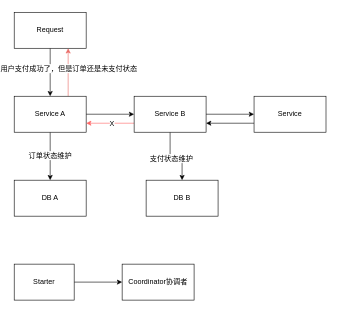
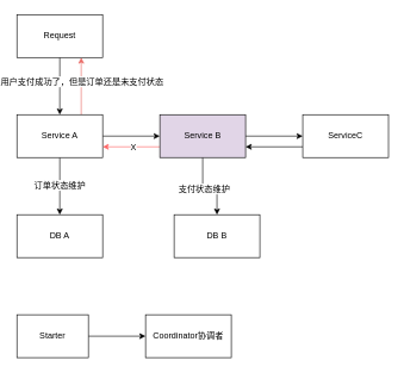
  <mxCell id="0" />
  <mxCell id="1" parent="0" />
  <mxCell id="2" value="" style="edgeStyle=orthogonalEdgeStyle;rounded=0;orthogonalLoop=1;jettySize=auto;html=1;" edge="1" parent="1" source="3" target="9"><mxGeometry relative="1" as="geometry" /></mxCell>
  <mxCell id="3" value="Request" style="rounded=0;whiteSpace=wrap;html=1;" vertex="1" parent="1"><mxGeometry x="20" y="20" width="120" height="60" as="geometry" /></mxCell>
  <mxCell id="4" value="" style="edgeStyle=orthogonalEdgeStyle;rounded=0;orthogonalLoop=1;jettySize=auto;html=1;" edge="1" parent="1" source="9" target="16"><mxGeometry relative="1" as="geometry" /></mxCell>
  <mxCell id="5" value="" style="edgeStyle=orthogonalEdgeStyle;rounded=0;orthogonalLoop=1;jettySize=auto;html=1;strokeColor=#000000;" edge="1" parent="1" source="9" target="10"><mxGeometry relative="1" as="geometry" /></mxCell>
  <mxCell id="6" value="订单状态维护" style="text;html=1;align=center;verticalAlign=middle;resizable=0;points=[];;labelBackgroundColor=#ffffff;" vertex="1" connectable="0" parent="5"><mxGeometry x="-0.05" y="-1" relative="1" as="geometry"><mxPoint as="offset" /></mxGeometry></mxCell>
  <mxCell id="7" style="edgeStyle=orthogonalEdgeStyle;rounded=0;orthogonalLoop=1;jettySize=auto;html=1;exitX=0.75;exitY=0;exitDx=0;exitDy=0;entryX=0.75;entryY=1;entryDx=0;entryDy=0;strokeColor=#EA6B66;" edge="1" parent="1" source="9" target="3"><mxGeometry relative="1" as="geometry" /></mxCell>
  <mxCell id="8" value="用户支付成功了，但是订单还是未支付状态" style="text;html=1;align=center;verticalAlign=middle;resizable=0;points=[];;labelBackgroundColor=#ffffff;" vertex="1" connectable="0" parent="7"><mxGeometry x="0.175" relative="1" as="geometry"><mxPoint as="offset" /></mxGeometry></mxCell>
  <mxCell id="9" value="Service A" style="rounded=0;whiteSpace=wrap;html=1;" vertex="1" parent="1"><mxGeometry x="20" y="160" width="120" height="60" as="geometry" /></mxCell>
  <mxCell id="10" value="DB A" style="rounded=0;whiteSpace=wrap;html=1;" vertex="1" parent="1"><mxGeometry x="20" y="300" width="120" height="60" as="geometry" /></mxCell>
  <mxCell id="11" value="" style="edgeStyle=orthogonalEdgeStyle;rounded=0;orthogonalLoop=1;jettySize=auto;html=1;" edge="1" parent="1" source="16" target="19"><mxGeometry relative="1" as="geometry" /></mxCell>
  <mxCell id="12" value="" style="edgeStyle=orthogonalEdgeStyle;rounded=0;orthogonalLoop=1;jettySize=auto;html=1;strokeColor=#000000;" edge="1" parent="1" source="16" target="17"><mxGeometry relative="1" as="geometry" /></mxCell>
  <mxCell id="13" value="支付状态维护" style="text;html=1;align=center;verticalAlign=middle;resizable=0;points=[];;labelBackgroundColor=#ffffff;" vertex="1" connectable="0" parent="12"><mxGeometry x="-0.175" y="2" relative="1" as="geometry"><mxPoint y="5" as="offset" /></mxGeometry></mxCell>
  <mxCell id="14" style="edgeStyle=orthogonalEdgeStyle;rounded=0;orthogonalLoop=1;jettySize=auto;html=1;exitX=0;exitY=0.75;exitDx=0;exitDy=0;entryX=1;entryY=0.75;entryDx=0;entryDy=0;strokeColor=#FF6666;" edge="1" parent="1" source="16" target="9"><mxGeometry relative="1" as="geometry" /></mxCell>
  <mxCell id="15" value="X" style="text;html=1;align=center;verticalAlign=middle;resizable=0;points=[];;labelBackgroundColor=#ffffff;" vertex="1" connectable="0" parent="14"><mxGeometry x="-0.05" relative="1" as="geometry"><mxPoint as="offset" /></mxGeometry></mxCell>
- <mxCell id="16" value="Service B" style="rounded=0;whiteSpace=wrap;html=1;" vertex="1" parent="1"><mxGeometry x="220" y="160" width="120" height="60" as="geometry" /></mxCell>
+ <mxCell id="16" value="Service B" style="rounded=0;whiteSpace=wrap;html=1;fillColor=#e1d5e7;" vertex="1" parent="1"><mxGeometry x="220" y="160" width="120" height="60" as="geometry" /></mxCell>
  <mxCell id="17" value="DB B" style="rounded=0;whiteSpace=wrap;html=1;" vertex="1" parent="1"><mxGeometry x="240" y="300" width="120" height="60" as="geometry" /></mxCell>
  <mxCell id="18" value="" style="edgeStyle=orthogonalEdgeStyle;rounded=0;orthogonalLoop=1;jettySize=auto;html=1;exitX=0;exitY=0.75;exitDx=0;exitDy=0;entryX=1;entryY=0.75;entryDx=0;entryDy=0;strokeColor=#000000;" edge="1" parent="1" source="19" target="16"><mxGeometry relative="1" as="geometry" /></mxCell>
- <mxCell id="19" value="Service" style="rounded=0;whiteSpace=wrap;html=1;" vertex="1" parent="1"><mxGeometry x="420" y="160" width="120" height="60" as="geometry" /></mxCell>
+ <mxCell id="19" value="ServiceC" style="rounded=0;whiteSpace=wrap;html=1;" vertex="1" parent="1"><mxGeometry x="420" y="160" width="120" height="60" as="geometry" /></mxCell>
  <mxCell id="20" value="" style="edgeStyle=orthogonalEdgeStyle;rounded=0;orthogonalLoop=1;jettySize=auto;html=1;strokeColor=#000000;" edge="1" parent="1" source="21" target="22"><mxGeometry relative="1" as="geometry" /></mxCell>
  <mxCell id="21" value="Starter" style="rounded=0;whiteSpace=wrap;html=1;" vertex="1" parent="1"><mxGeometry x="20" y="440" width="100" height="60" as="geometry" /></mxCell>
  <mxCell id="22" value="Coordinator协调者" style="rounded=0;whiteSpace=wrap;html=1;" vertex="1" parent="1"><mxGeometry x="200" y="440" width="120" height="60" as="geometry" /></mxCell>
